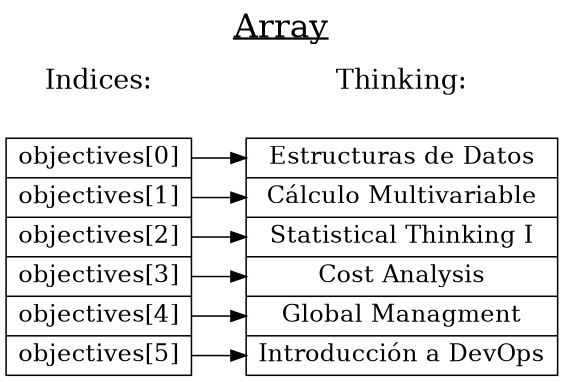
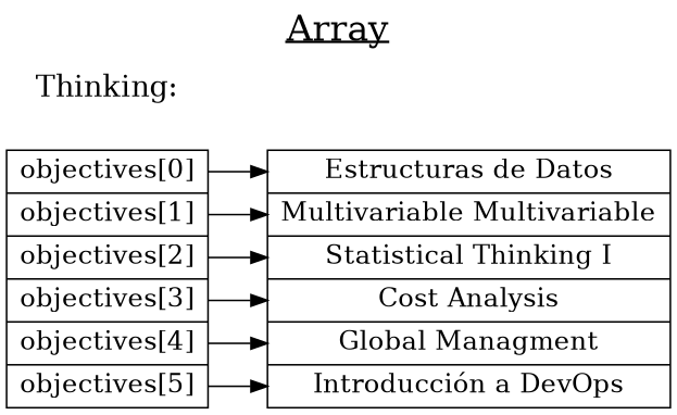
  digraph {
    fontsize=22
    label=<<u>Array</u>>
    labelloc=t
    rankdir=LR
    splines=line
    node [fontcolor=black fontsize=16 shape=record]
-   n1 [label="<f0> Estructuras de Datos | <f1> Cálculo Multivariable | <f2> Statistical Thinking I | <f3> Cost Analysis | <f4> Global Managment | <f5> Introducción a DevOps"]
-   "Indices:" [fontsize=18 shape=plaintext]
+   n1 [label="<f0> Estructuras de Datos | <f1> Multivariable Multivariable | <f2> Statistical Thinking I | <f3> Cost Analysis | <f4> Global Managment | <f5> Introducción a DevOps"]
    n3 [fontsize=18 label="Thinking:" shape=plaintext]
    n4 [label=" <f0> objectives[0] | <f1> objectives[1] | <f2> objectives[2] | <f3> objectives[3] | <f4> objectives[4] | <f5> objectives[5]"]
    subgraph sub_1 {
      rank=same
      n1
    }
-   "Indices:" -> n3 [color=white]
    n4 -> n1 [headport=f0 tailport=f0]
    n4 -> n1 [headport=f1 tailport=f1]
    n4 -> n1 [headport=f2 tailport=f2]
    n4 -> n1 [headport=f3 tailport=f3]
    n4 -> n1 [headport=f4 tailport=f4]
    n4 -> n1 [headport=f5 tailport=f5]
  }
